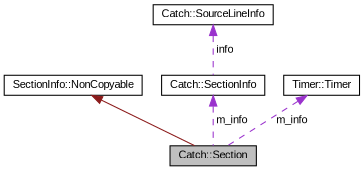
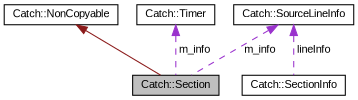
  digraph {
    fontname="Liberation Sans"
    node [color=black fontname="Liberation Sans" fontsize=10 shape=record]
    edge [color=darkorchid3 dir=back fontname="Liberation Sans" fontsize=10 labelfontname=Helvetica labelfontsize=10 style=dashed]
    n1 [fillcolor=grey75 fontcolor=black height=0.2 label="Catch::Section" style=filled width=0.4]
-   n2 [height=0.2 label="SectionInfo::NonCopyable" width=0.4]
+   n2 [height=0.2 label="Catch::NonCopyable" width=0.4]
    n3 [height=0.2 label="Catch::SectionInfo" width=0.4]
    n4 [height=0.2 label="Catch::SourceLineInfo" width=0.4]
-   n5 [height=0.2 label="Timer::Timer" width=0.4]
+   n5 [height=0.2 label="Catch::Timer" width=0.4]
    n2 -> n1 [color=firebrick4 style=solid]
-   n3 -> n1 [label=" m_info"]
-   n4 -> n3 [label=" info"]
+   n4 -> n1 [label=" m_info"]
+   n4 -> n3 [label=" lineInfo"]
    n5 -> n1 [label=" m_info"]
  }
